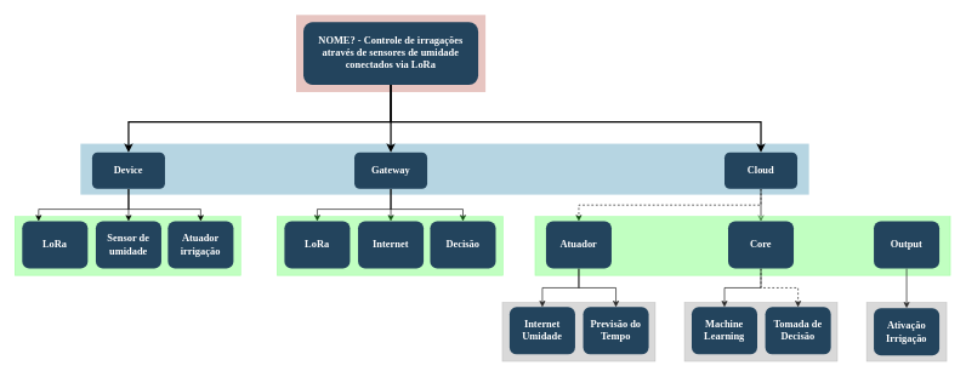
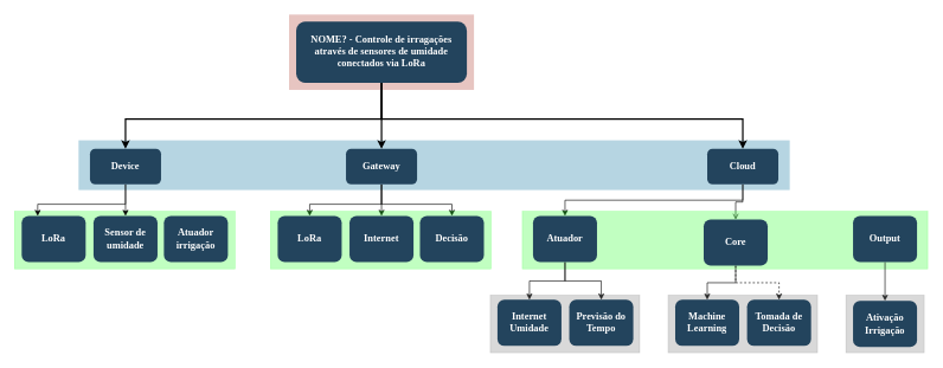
  <mxCell id="0" />
  <mxCell id="1" parent="0" />
  <mxCell id="2" value="" style="fillColor=#33FF33;strokeColor=#33FF33;opacity=30;gradientColor=none;" parent="1" vertex="1"><mxGeometry x="20" y="297" width="310" height="81" as="geometry" /></mxCell>
  <mxCell id="3" value="" style="fillColor=#AE4132;strokeColor=none;opacity=30;" parent="1" vertex="1"><mxGeometry x="406" y="20" width="260" height="106" as="geometry" /></mxCell>
  <mxCell id="4" value="" style="fillColor=#10739E;strokeColor=none;opacity=30;" parent="1" vertex="1"><mxGeometry x="110" y="197" width="1000" height="70" as="geometry" /></mxCell>
  <mxCell id="5" value="NOME? - Controle de irragações através de sensores de umidade conectados via LoRa" style="rounded=1;fillColor=#23445D;gradientColor=none;strokeColor=none;fontColor=#FFFFFF;fontStyle=1;fontFamily=Tahoma;fontSize=14;align=center;whiteSpace=wrap;" parent="1" vertex="1"><mxGeometry x="416" y="30" width="240" height="86" as="geometry" /></mxCell>
  <mxCell id="6" value="" style="edgeStyle=elbowEdgeStyle;elbow=vertical;strokeWidth=2;rounded=0;entryX=0.5;entryY=0;entryDx=0;entryDy=0;" parent="1" source="5" target="9" edge="1"><mxGeometry x="337" y="215.5" width="100" height="100" as="geometry"><mxPoint x="347" y="192.5" as="sourcePoint" /><mxPoint x="447" y="92.5" as="targetPoint" /><Array as="points"><mxPoint x="780" y="167" /></Array></mxGeometry></mxCell>
- <mxCell id="7" style="edgeStyle=orthogonalEdgeStyle;rounded=0;orthogonalLoop=1;jettySize=auto;html=1;exitX=0.5;exitY=1;exitDx=0;exitDy=0;entryX=0.5;entryY=0;entryDx=0;entryDy=0;dashed=1;" parent="1" source="9" target="30" edge="1"><mxGeometry relative="1" as="geometry" /></mxCell>
+ <mxCell id="7" style="edgeStyle=orthogonalEdgeStyle;rounded=0;orthogonalLoop=1;jettySize=auto;html=1;exitX=0.5;exitY=1;exitDx=0;exitDy=0;entryX=0.5;entryY=0;entryDx=0;entryDy=0;" parent="1" source="9" target="30" edge="1"><mxGeometry relative="1" as="geometry" /></mxCell>
  <mxCell id="8" style="edgeStyle=orthogonalEdgeStyle;rounded=0;orthogonalLoop=1;jettySize=auto;html=1;exitX=0.5;exitY=1;exitDx=0;exitDy=0;entryX=0.5;entryY=0;entryDx=0;entryDy=0;endArrow=open;" parent="1" source="9" target="36" edge="1"><mxGeometry relative="1" as="geometry" /></mxCell>
  <mxCell id="9" value="Cloud" style="rounded=1;fillColor=#23445D;gradientColor=none;strokeColor=none;fontColor=#FFFFFF;fontStyle=1;fontFamily=Tahoma;fontSize=14;whiteSpace=wrap;align=center;" parent="1" vertex="1"><mxGeometry x="994" y="209" width="100" height="50" as="geometry" /></mxCell>
  <mxCell id="10" style="edgeStyle=orthogonalEdgeStyle;rounded=0;orthogonalLoop=1;jettySize=auto;html=1;exitX=0.5;exitY=1;exitDx=0;exitDy=0;entryX=0.5;entryY=0;entryDx=0;entryDy=0;" parent="1" source="13" target="25" edge="1"><mxGeometry relative="1" as="geometry" /></mxCell>
  <mxCell id="11" style="edgeStyle=orthogonalEdgeStyle;rounded=0;orthogonalLoop=1;jettySize=auto;html=1;exitX=0.5;exitY=1;exitDx=0;exitDy=0;entryX=0.5;entryY=0;entryDx=0;entryDy=0;" parent="1" source="13" target="24" edge="1"><mxGeometry relative="1" as="geometry"><Array as="points"><mxPoint x="536" y="287" /><mxPoint x="435" y="287" /></Array></mxGeometry></mxCell>
  <mxCell id="12" style="edgeStyle=orthogonalEdgeStyle;rounded=0;orthogonalLoop=1;jettySize=auto;html=1;exitX=0.5;exitY=1;exitDx=0;exitDy=0;entryX=0.5;entryY=0;entryDx=0;entryDy=0;" parent="1" source="13" target="26" edge="1"><mxGeometry relative="1" as="geometry"><Array as="points"><mxPoint x="536" y="287" /><mxPoint x="635" y="287" /></Array></mxGeometry></mxCell>
  <mxCell id="13" value="Gateway" style="rounded=1;fillColor=#23445D;gradientColor=none;strokeColor=none;fontColor=#FFFFFF;fontStyle=1;fontFamily=Tahoma;fontSize=14;whiteSpace=wrap;align=center;" parent="1" vertex="1"><mxGeometry x="486" y="209" width="100" height="50" as="geometry" /></mxCell>
  <mxCell id="14" style="edgeStyle=orthogonalEdgeStyle;rounded=0;orthogonalLoop=1;jettySize=auto;html=1;exitX=0.5;exitY=1;exitDx=0;exitDy=0;entryX=0.5;entryY=0;entryDx=0;entryDy=0;" parent="1" source="17" target="21" edge="1"><mxGeometry relative="1" as="geometry" /></mxCell>
- <mxCell id="15" style="edgeStyle=orthogonalEdgeStyle;rounded=0;orthogonalLoop=1;jettySize=auto;html=1;exitX=0.5;exitY=1;exitDx=0;exitDy=0;entryX=0.5;entryY=0;entryDx=0;entryDy=0;" parent="1" source="17" target="22" edge="1"><mxGeometry relative="1" as="geometry"><Array as="points"><mxPoint x="176" y="287" /><mxPoint x="275" y="287" /></Array></mxGeometry></mxCell>
  <mxCell id="16" style="edgeStyle=orthogonalEdgeStyle;rounded=0;orthogonalLoop=1;jettySize=auto;html=1;exitX=0.5;exitY=1;exitDx=0;exitDy=0;entryX=0.25;entryY=0;entryDx=0;entryDy=0;" parent="1" source="17" target="20" edge="1"><mxGeometry relative="1" as="geometry"><Array as="points"><mxPoint x="176" y="287" /><mxPoint x="52" y="287" /></Array></mxGeometry></mxCell>
  <mxCell id="17" value="Device" style="rounded=1;fillColor=#23445D;gradientColor=none;strokeColor=none;fontColor=#FFFFFF;fontStyle=1;fontFamily=Tahoma;fontSize=14;whiteSpace=wrap;align=center;" parent="1" vertex="1"><mxGeometry x="126" y="209" width="100" height="50" as="geometry" /></mxCell>
  <mxCell id="18" value="" style="edgeStyle=elbowEdgeStyle;elbow=vertical;strokeWidth=2;rounded=0" parent="1" source="5" target="13" edge="1"><mxGeometry x="347" y="225.5" width="100" height="100" as="geometry"><mxPoint x="872" y="152.5" as="sourcePoint" /><mxPoint x="1477" y="222.5" as="targetPoint" /></mxGeometry></mxCell>
  <mxCell id="19" value="" style="edgeStyle=elbowEdgeStyle;elbow=vertical;strokeWidth=2;rounded=0;exitX=0.5;exitY=1;exitDx=0;exitDy=0;" parent="1" source="5" target="17" edge="1"><mxGeometry x="-23" y="135.5" width="100" height="100" as="geometry"><mxPoint x="-13" y="112.5" as="sourcePoint" /><mxPoint x="87" y="12.5" as="targetPoint" /><Array as="points"><mxPoint x="440" y="167" /></Array></mxGeometry></mxCell>
  <mxCell id="20" value="LoRa" style="rounded=1;fillColor=#23445D;gradientColor=none;strokeColor=none;fontColor=#FFFFFF;fontStyle=1;fontFamily=Tahoma;fontSize=14;whiteSpace=wrap;align=center;" parent="1" vertex="1"><mxGeometry x="30" y="303.5" width="90" height="65" as="geometry" /></mxCell>
  <mxCell id="21" value="Sensor de umidade" style="rounded=1;fillColor=#23445D;gradientColor=none;strokeColor=none;fontColor=#FFFFFF;fontStyle=1;fontFamily=Tahoma;fontSize=14;whiteSpace=wrap;align=center;" parent="1" vertex="1"><mxGeometry x="131" y="303.5" width="90" height="65" as="geometry" /></mxCell>
  <mxCell id="22" value="Atuador irrigação" style="rounded=1;fillColor=#23445D;gradientColor=none;strokeColor=none;fontColor=#FFFFFF;fontStyle=1;fontFamily=Tahoma;fontSize=14;whiteSpace=wrap;align=center;" parent="1" vertex="1"><mxGeometry x="230" y="303.5" width="90" height="65" as="geometry" /></mxCell>
  <mxCell id="23" value="" style="fillColor=#33FF33;strokeColor=#33FF33;opacity=30;gradientColor=none;" parent="1" vertex="1"><mxGeometry x="380" y="297" width="310" height="81" as="geometry" /></mxCell>
  <mxCell id="24" value="LoRa" style="rounded=1;fillColor=#23445D;gradientColor=none;strokeColor=none;fontColor=#FFFFFF;fontStyle=1;fontFamily=Tahoma;fontSize=14;whiteSpace=wrap;align=center;" parent="1" vertex="1"><mxGeometry x="390" y="303.5" width="90" height="65" as="geometry" /></mxCell>
  <mxCell id="25" value="Internet" style="rounded=1;fillColor=#23445D;gradientColor=none;strokeColor=none;fontColor=#FFFFFF;fontStyle=1;fontFamily=Tahoma;fontSize=14;whiteSpace=wrap;align=center;" parent="1" vertex="1"><mxGeometry x="491" y="303.5" width="90" height="65" as="geometry" /></mxCell>
  <mxCell id="26" value="Decisão" style="rounded=1;fillColor=#23445D;gradientColor=none;strokeColor=none;fontColor=#FFFFFF;fontStyle=1;fontFamily=Tahoma;fontSize=14;whiteSpace=wrap;align=center;" parent="1" vertex="1"><mxGeometry x="590" y="303.5" width="90" height="65" as="geometry" /></mxCell>
  <mxCell id="27" value="" style="fillColor=#33FF33;strokeColor=#33FF33;opacity=30;gradientColor=none;" parent="1" vertex="1"><mxGeometry x="734" y="297" width="570" height="81" as="geometry" /></mxCell>
  <mxCell id="28" style="edgeStyle=orthogonalEdgeStyle;rounded=0;orthogonalLoop=1;jettySize=auto;html=1;exitX=0.5;exitY=1;exitDx=0;exitDy=0;entryX=0.5;entryY=0;entryDx=0;entryDy=0;" parent="1" source="30" target="32" edge="1"><mxGeometry relative="1" as="geometry" /></mxCell>
  <mxCell id="29" style="edgeStyle=orthogonalEdgeStyle;rounded=0;orthogonalLoop=1;jettySize=auto;html=1;exitX=0.5;exitY=1;exitDx=0;exitDy=0;entryX=0.5;entryY=0;entryDx=0;entryDy=0;" parent="1" source="30" target="33" edge="1"><mxGeometry relative="1" as="geometry" /></mxCell>
  <mxCell id="30" value="Atuador" style="rounded=1;fillColor=#23445D;gradientColor=none;strokeColor=none;fontColor=#FFFFFF;fontStyle=1;fontFamily=Tahoma;fontSize=14;whiteSpace=wrap;align=center;" parent="1" vertex="1"><mxGeometry x="749" y="303.5" width="90" height="65" as="geometry" /></mxCell>
  <mxCell id="31" value="" style="fillColor=#808080;strokeColor=#808080;opacity=30;gradientColor=none;" parent="1" vertex="1"><mxGeometry x="689" y="415" width="210" height="81" as="geometry" /></mxCell>
  <mxCell id="32" value="Internet Umidade" style="rounded=1;fillColor=#23445D;gradientColor=none;strokeColor=none;fontColor=#FFFFFF;fontStyle=1;fontFamily=Tahoma;fontSize=14;whiteSpace=wrap;align=center;" parent="1" vertex="1"><mxGeometry x="699" y="421.5" width="90" height="65" as="geometry" /></mxCell>
  <mxCell id="33" value="Previsão do Tempo" style="rounded=1;fillColor=#23445D;gradientColor=none;strokeColor=none;fontColor=#FFFFFF;fontStyle=1;fontFamily=Tahoma;fontSize=14;whiteSpace=wrap;align=center;" parent="1" vertex="1"><mxGeometry x="800" y="421.5" width="90" height="65" as="geometry" /></mxCell>
  <mxCell id="34" style="edgeStyle=orthogonalEdgeStyle;rounded=0;orthogonalLoop=1;jettySize=auto;html=1;exitX=0.5;exitY=1;exitDx=0;exitDy=0;entryX=0.5;entryY=0;entryDx=0;entryDy=0;" parent="1" source="36" target="38" edge="1"><mxGeometry relative="1" as="geometry" /></mxCell>
  <mxCell id="35" style="edgeStyle=orthogonalEdgeStyle;rounded=0;orthogonalLoop=1;jettySize=auto;html=1;exitX=0.5;exitY=1;exitDx=0;exitDy=0;entryX=0.5;entryY=0;entryDx=0;entryDy=0;dashed=1;" parent="1" source="36" target="39" edge="1"><mxGeometry relative="1" as="geometry" /></mxCell>
- <mxCell id="36" value="Core" style="rounded=1;fillColor=#23445D;gradientColor=none;strokeColor=none;fontColor=#FFFFFF;fontStyle=1;fontFamily=Tahoma;fontSize=14;whiteSpace=wrap;align=center;" parent="1" vertex="1"><mxGeometry x="999" y="303.5" width="90" height="65" as="geometry" /></mxCell>
+ <mxCell id="36" value="Core" style="rounded=1;fillColor=#23445D;gradientColor=none;strokeColor=none;fontColor=#FFFFFF;fontStyle=1;fontFamily=Tahoma;fontSize=14;whiteSpace=wrap;align=center;" parent="1" vertex="1"><mxGeometry x="989" y="308.5" width="90" height="65" as="geometry" /></mxCell>
  <mxCell id="37" value="" style="fillColor=#808080;strokeColor=#808080;opacity=30;gradientColor=none;" parent="1" vertex="1"><mxGeometry x="939" y="415" width="210" height="81" as="geometry" /></mxCell>
  <mxCell id="38" value="Machine Learning" style="rounded=1;fillColor=#23445D;gradientColor=none;strokeColor=none;fontColor=#FFFFFF;fontStyle=1;fontFamily=Tahoma;fontSize=14;whiteSpace=wrap;align=center;" parent="1" vertex="1"><mxGeometry x="949" y="421.5" width="90" height="65" as="geometry" /></mxCell>
  <mxCell id="39" value="Tomada de Decisão" style="rounded=1;fillColor=#23445D;gradientColor=none;strokeColor=none;fontColor=#FFFFFF;fontStyle=1;fontFamily=Tahoma;fontSize=14;whiteSpace=wrap;align=center;" parent="1" vertex="1"><mxGeometry x="1050" y="421.5" width="90" height="65" as="geometry" /></mxCell>
  <mxCell id="40" style="edgeStyle=orthogonalEdgeStyle;rounded=0;orthogonalLoop=1;jettySize=auto;html=1;exitX=0.5;exitY=1;exitDx=0;exitDy=0;entryX=0.5;entryY=0;entryDx=0;entryDy=0;" parent="1" source="41" target="43" edge="1"><mxGeometry relative="1" as="geometry" /></mxCell>
  <mxCell id="41" value="Output" style="rounded=1;fillColor=#23445D;gradientColor=none;strokeColor=none;fontColor=#FFFFFF;fontStyle=1;fontFamily=Tahoma;fontSize=14;whiteSpace=wrap;align=center;" parent="1" vertex="1"><mxGeometry x="1199" y="303.5" width="90" height="65" as="geometry" /></mxCell>
  <mxCell id="42" value="" style="fillColor=#808080;strokeColor=#808080;opacity=30;gradientColor=none;" parent="1" vertex="1"><mxGeometry x="1189" y="415" width="110" height="81" as="geometry" /></mxCell>
  <mxCell id="43" value="Ativação Irrigação" style="rounded=1;fillColor=#23445D;gradientColor=none;strokeColor=none;fontColor=#FFFFFF;fontStyle=1;fontFamily=Tahoma;fontSize=14;whiteSpace=wrap;align=center;" parent="1" vertex="1"><mxGeometry x="1199" y="423" width="90" height="65" as="geometry" /></mxCell>
